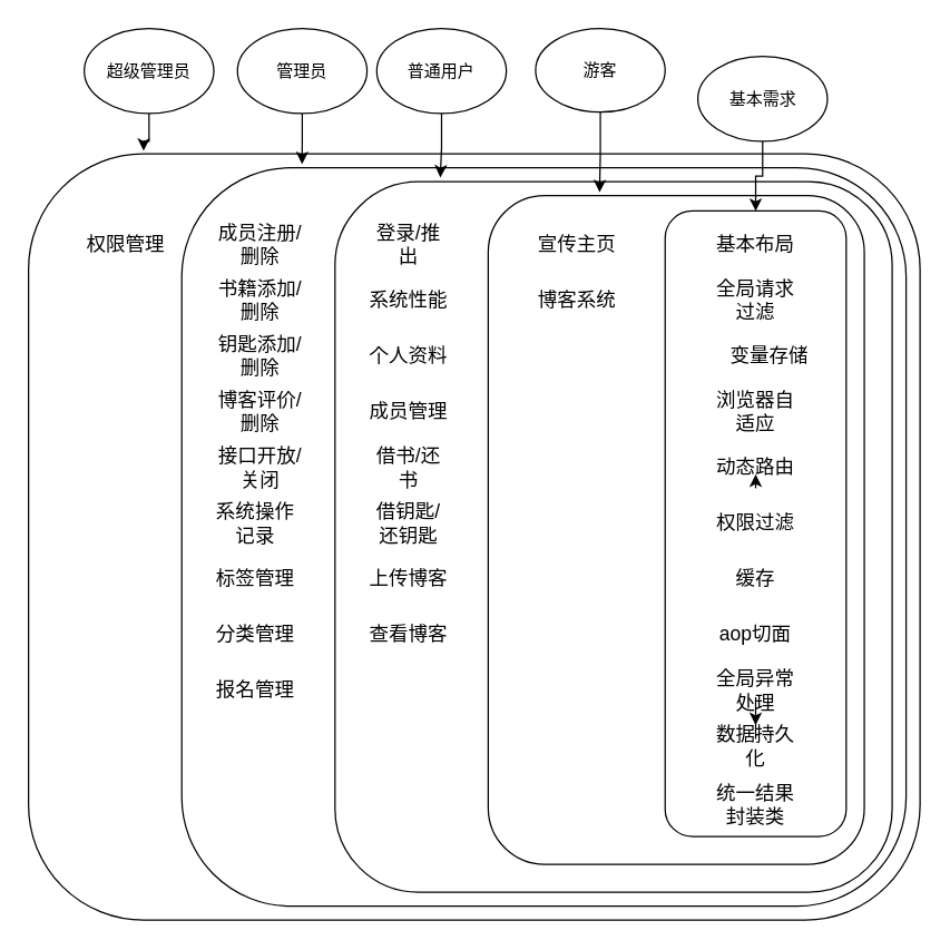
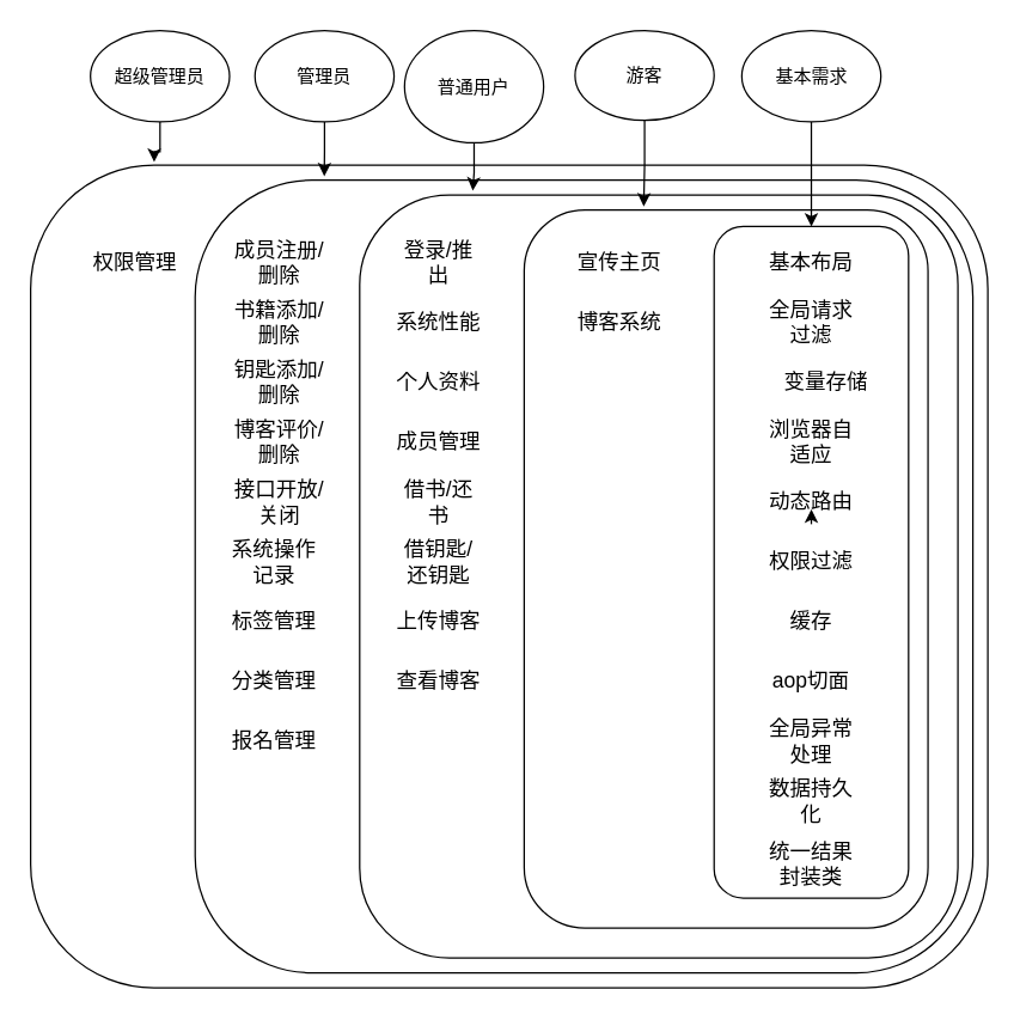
  <mxCell id="0" />
  <mxCell id="1" parent="0" />
  <mxCell id="2" value="" style="rounded=1;whiteSpace=wrap;html=1;" vertex="1" parent="1"><mxGeometry x="20" y="110" width="640" height="550" as="geometry" /></mxCell>
  <mxCell id="3" value="" style="rounded=1;whiteSpace=wrap;html=1;" vertex="1" parent="1"><mxGeometry x="130" y="120" width="520" height="530" as="geometry" /></mxCell>
  <mxCell id="4" value="" style="rounded=1;whiteSpace=wrap;html=1;" vertex="1" parent="1"><mxGeometry x="240" y="130" width="400" height="510" as="geometry" /></mxCell>
  <mxCell id="5" value="" style="rounded=1;whiteSpace=wrap;html=1;" vertex="1" parent="1"><mxGeometry x="350" y="140" width="270" height="480" as="geometry" /></mxCell>
  <mxCell id="6" value="" style="rounded=1;whiteSpace=wrap;html=1;" vertex="1" parent="1"><mxGeometry x="477" y="151" width="130" height="449" as="geometry" /></mxCell>
  <mxCell id="7" style="edgeStyle=orthogonalEdgeStyle;rounded=0;orthogonalLoop=1;jettySize=auto;html=1;exitX=0.5;exitY=1;exitDx=0;exitDy=0;" edge="1" parent="1" source="8" target="6"><mxGeometry relative="1" as="geometry" /></mxCell>
- <mxCell id="8" value="基本需求" style="ellipse;whiteSpace=wrap;html=1;" vertex="1" parent="1"><mxGeometry x="500.5" y="40" width="93" height="61" as="geometry" /></mxCell>
+ <mxCell id="8" value="基本需求" style="ellipse;whiteSpace=wrap;html=1;" vertex="1" parent="1"><mxGeometry x="495.5" y="20" width="93" height="61" as="geometry" /></mxCell>
  <mxCell id="9" style="edgeStyle=orthogonalEdgeStyle;rounded=0;orthogonalLoop=1;jettySize=auto;html=1;entryX=0.296;entryY=-0.005;entryDx=0;entryDy=0;entryPerimeter=0;" edge="1" parent="1" source="10" target="5"><mxGeometry relative="1" as="geometry" /></mxCell>
  <mxCell id="10" value="游客" style="ellipse;whiteSpace=wrap;html=1;" vertex="1" parent="1"><mxGeometry x="384" y="20" width="93" height="60" as="geometry" /></mxCell>
  <mxCell id="11" style="edgeStyle=orthogonalEdgeStyle;rounded=0;orthogonalLoop=1;jettySize=auto;html=1;entryX=0.189;entryY=-0.006;entryDx=0;entryDy=0;entryPerimeter=0;" edge="1" parent="1" source="12" target="4"><mxGeometry relative="1" as="geometry" /></mxCell>
- <mxCell id="12" value="普通用户" style="ellipse;whiteSpace=wrap;html=1;" vertex="1" parent="1"><mxGeometry x="270" y="20" width="93" height="61" as="geometry" /></mxCell>
+ <mxCell id="12" value="普通用户" style="ellipse;whiteSpace=wrap;html=1;" vertex="1" parent="1"><mxGeometry x="270" y="20" width="93" height="75" as="geometry" /></mxCell>
  <mxCell id="13" style="edgeStyle=orthogonalEdgeStyle;rounded=0;orthogonalLoop=1;jettySize=auto;html=1;entryX=0.166;entryY=-0.005;entryDx=0;entryDy=0;entryPerimeter=0;" edge="1" parent="1" source="14" target="3"><mxGeometry relative="1" as="geometry" /></mxCell>
  <mxCell id="14" value="管理员" style="ellipse;whiteSpace=wrap;html=1;" vertex="1" parent="1"><mxGeometry x="170" y="20" width="93" height="61" as="geometry" /></mxCell>
  <mxCell id="15" style="edgeStyle=orthogonalEdgeStyle;rounded=0;orthogonalLoop=1;jettySize=auto;html=1;entryX=0.129;entryY=-0.004;entryDx=0;entryDy=0;entryPerimeter=0;" edge="1" parent="1" source="16" target="2"><mxGeometry relative="1" as="geometry" /></mxCell>
  <mxCell id="16" value="超级管理员" style="ellipse;whiteSpace=wrap;html=1;" vertex="1" parent="1"><mxGeometry x="60" y="20" width="93" height="61" as="geometry" /></mxCell>
  <mxCell id="17" value="基本布局" style="text;html=1;strokeColor=none;fillColor=none;align=center;verticalAlign=middle;whiteSpace=wrap;rounded=0;fontSize=14;" vertex="1" parent="1"><mxGeometry x="512" y="160" width="60" height="30" as="geometry" /></mxCell>
  <mxCell id="18" value="全局请求过滤" style="text;html=1;strokeColor=none;fillColor=none;align=center;verticalAlign=middle;whiteSpace=wrap;rounded=0;fontSize=14;" vertex="1" parent="1"><mxGeometry x="512" y="200" width="60" height="30" as="geometry" /></mxCell>
  <mxCell id="19" value="变量存储" style="text;html=1;strokeColor=none;fillColor=none;align=center;verticalAlign=middle;whiteSpace=wrap;rounded=0;fontSize=14;" vertex="1" parent="1"><mxGeometry x="522" y="240" width="60" height="30" as="geometry" /></mxCell>
  <mxCell id="20" value="浏览器自适应" style="text;html=1;strokeColor=none;fillColor=none;align=center;verticalAlign=middle;whiteSpace=wrap;rounded=0;fontSize=14;" vertex="1" parent="1"><mxGeometry x="512" y="280" width="60" height="30" as="geometry" /></mxCell>
  <mxCell id="21" value="权限过滤" style="text;html=1;strokeColor=none;fillColor=none;align=center;verticalAlign=middle;whiteSpace=wrap;rounded=0;fontSize=14;" vertex="1" parent="1"><mxGeometry x="512" y="360" width="60" height="30" as="geometry" /></mxCell>
  <mxCell id="22" value="动态路由" style="text;html=1;strokeColor=none;fillColor=none;align=center;verticalAlign=middle;whiteSpace=wrap;rounded=0;fontSize=14;" vertex="1" parent="1"><mxGeometry x="512" y="320" width="60" height="30" as="geometry" /></mxCell>
  <mxCell id="23" value="缓存" style="text;html=1;strokeColor=none;fillColor=none;align=center;verticalAlign=middle;whiteSpace=wrap;rounded=0;fontSize=14;" vertex="1" parent="1"><mxGeometry x="512" y="400" width="60" height="30" as="geometry" /></mxCell>
  <mxCell id="24" value="aop切面" style="text;html=1;strokeColor=none;fillColor=none;align=center;verticalAlign=middle;whiteSpace=wrap;rounded=0;fontSize=14;" vertex="1" parent="1"><mxGeometry x="512" y="440" width="60" height="30" as="geometry" /></mxCell>
- <mxCell id="25" value="" style="edgeStyle=orthogonalEdgeStyle;rounded=0;orthogonalLoop=1;jettySize=auto;html=1;fontSize=13;" edge="1" parent="1" source="26" target="27"><mxGeometry relative="1" as="geometry" /></mxCell>
  <mxCell id="26" value="全局异常处理" style="text;html=1;strokeColor=none;fillColor=none;align=center;verticalAlign=middle;whiteSpace=wrap;rounded=0;fontSize=14;" vertex="1" parent="1"><mxGeometry x="512" y="480" width="60" height="30" as="geometry" /></mxCell>
  <mxCell id="27" value="数据持久化" style="text;html=1;strokeColor=none;fillColor=none;align=center;verticalAlign=middle;whiteSpace=wrap;rounded=0;fontSize=14;" vertex="1" parent="1"><mxGeometry x="512" y="520" width="60" height="30" as="geometry" /></mxCell>
  <mxCell id="28" value="宣传主页" style="text;html=1;strokeColor=none;fillColor=none;align=center;verticalAlign=middle;whiteSpace=wrap;rounded=0;fontSize=14;" vertex="1" parent="1"><mxGeometry x="384" y="160" width="60" height="30" as="geometry" /></mxCell>
  <mxCell id="29" value="博客系统" style="text;html=1;strokeColor=none;fillColor=none;align=center;verticalAlign=middle;whiteSpace=wrap;rounded=0;fontSize=14;" vertex="1" parent="1"><mxGeometry x="384" y="200" width="60" height="30" as="geometry" /></mxCell>
  <mxCell id="30" value="登录/推出" style="text;html=1;strokeColor=none;fillColor=none;align=center;verticalAlign=middle;whiteSpace=wrap;rounded=0;fontSize=14;" vertex="1" parent="1"><mxGeometry x="263" y="160" width="60" height="30" as="geometry" /></mxCell>
  <mxCell id="31" value="系统性能" style="text;html=1;strokeColor=none;fillColor=none;align=center;verticalAlign=middle;whiteSpace=wrap;rounded=0;fontSize=14;" vertex="1" parent="1"><mxGeometry x="263" y="200" width="60" height="30" as="geometry" /></mxCell>
  <mxCell id="32" value="个人资料" style="text;html=1;strokeColor=none;fillColor=none;align=center;verticalAlign=middle;whiteSpace=wrap;rounded=0;fontSize=14;" vertex="1" parent="1"><mxGeometry x="263" y="240" width="60" height="30" as="geometry" /></mxCell>
  <mxCell id="33" value="成员注册/删除" style="text;html=1;strokeColor=none;fillColor=none;align=center;verticalAlign=middle;whiteSpace=wrap;rounded=0;fontSize=14;" vertex="1" parent="1"><mxGeometry x="153" y="160" width="67" height="30" as="geometry" /></mxCell>
  <mxCell id="34" value="书籍添加/删除" style="text;html=1;strokeColor=none;fillColor=none;align=center;verticalAlign=middle;whiteSpace=wrap;rounded=0;fontSize=14;" vertex="1" parent="1"><mxGeometry x="153" y="200" width="67" height="30" as="geometry" /></mxCell>
  <mxCell id="35" value="钥匙添加/删除" style="text;html=1;strokeColor=none;fillColor=none;align=center;verticalAlign=middle;whiteSpace=wrap;rounded=0;fontSize=14;" vertex="1" parent="1"><mxGeometry x="153" y="240" width="67" height="30" as="geometry" /></mxCell>
  <mxCell id="36" value="权限管理" style="text;html=1;strokeColor=none;fillColor=none;align=center;verticalAlign=middle;whiteSpace=wrap;rounded=0;fontSize=14;" vertex="1" parent="1"><mxGeometry x="60" y="160" width="60" height="30" as="geometry" /></mxCell>
  <mxCell id="37" style="edgeStyle=orthogonalEdgeStyle;rounded=0;orthogonalLoop=1;jettySize=auto;html=1;exitX=0.5;exitY=1;exitDx=0;exitDy=0;entryX=0.5;entryY=0.667;entryDx=0;entryDy=0;entryPerimeter=0;fontSize=14;" edge="1" parent="1" source="22" target="22"><mxGeometry relative="1" as="geometry" /></mxCell>
  <mxCell id="38" value="统一结果封装类" style="text;html=1;strokeColor=none;fillColor=none;align=center;verticalAlign=middle;whiteSpace=wrap;rounded=0;fontSize=14;" vertex="1" parent="1"><mxGeometry x="512" y="561.5" width="60" height="30" as="geometry" /></mxCell>
  <mxCell id="39" value="成员管理" style="text;html=1;strokeColor=none;fillColor=none;align=center;verticalAlign=middle;whiteSpace=wrap;rounded=0;fontSize=14;" vertex="1" parent="1"><mxGeometry x="263" y="280" width="60" height="30" as="geometry" /></mxCell>
  <mxCell id="40" value="借书/还书" style="text;html=1;strokeColor=none;fillColor=none;align=center;verticalAlign=middle;whiteSpace=wrap;rounded=0;fontSize=14;" vertex="1" parent="1"><mxGeometry x="263" y="320" width="60" height="30" as="geometry" /></mxCell>
  <mxCell id="41" value="借钥匙/还钥匙" style="text;html=1;strokeColor=none;fillColor=none;align=center;verticalAlign=middle;whiteSpace=wrap;rounded=0;fontSize=14;" vertex="1" parent="1"><mxGeometry x="263" y="360" width="60" height="30" as="geometry" /></mxCell>
  <mxCell id="42" value="上传博客" style="text;html=1;strokeColor=none;fillColor=none;align=center;verticalAlign=middle;whiteSpace=wrap;rounded=0;fontSize=14;" vertex="1" parent="1"><mxGeometry x="263" y="400" width="60" height="30" as="geometry" /></mxCell>
  <mxCell id="43" value="查看博客" style="text;html=1;strokeColor=none;fillColor=none;align=center;verticalAlign=middle;whiteSpace=wrap;rounded=0;fontSize=14;" vertex="1" parent="1"><mxGeometry x="263" y="440" width="60" height="30" as="geometry" /></mxCell>
  <mxCell id="44" value="博客评价/删除" style="text;html=1;strokeColor=none;fillColor=none;align=center;verticalAlign=middle;whiteSpace=wrap;rounded=0;fontSize=14;" vertex="1" parent="1"><mxGeometry x="153" y="280" width="67" height="30" as="geometry" /></mxCell>
  <mxCell id="45" value="接口开放/关闭" style="text;html=1;strokeColor=none;fillColor=none;align=center;verticalAlign=middle;whiteSpace=wrap;rounded=0;fontSize=14;" vertex="1" parent="1"><mxGeometry x="153" y="320" width="67" height="30" as="geometry" /></mxCell>
  <mxCell id="46" value="系统操作记录" style="text;html=1;strokeColor=none;fillColor=none;align=center;verticalAlign=middle;whiteSpace=wrap;rounded=0;fontSize=14;" vertex="1" parent="1"><mxGeometry x="153" y="360" width="60" height="30" as="geometry" /></mxCell>
  <mxCell id="47" value="标签管理" style="text;html=1;strokeColor=none;fillColor=none;align=center;verticalAlign=middle;whiteSpace=wrap;rounded=0;fontSize=14;" vertex="1" parent="1"><mxGeometry x="153" y="400" width="60" height="30" as="geometry" /></mxCell>
  <mxCell id="48" value="分类管理" style="text;html=1;strokeColor=none;fillColor=none;align=center;verticalAlign=middle;whiteSpace=wrap;rounded=0;fontSize=14;" vertex="1" parent="1"><mxGeometry x="153" y="440" width="60" height="30" as="geometry" /></mxCell>
  <mxCell id="49" value="报名管理" style="text;html=1;strokeColor=none;fillColor=none;align=center;verticalAlign=middle;whiteSpace=wrap;rounded=0;fontSize=14;" vertex="1" parent="1"><mxGeometry x="153" y="480" width="60" height="30" as="geometry" /></mxCell>
